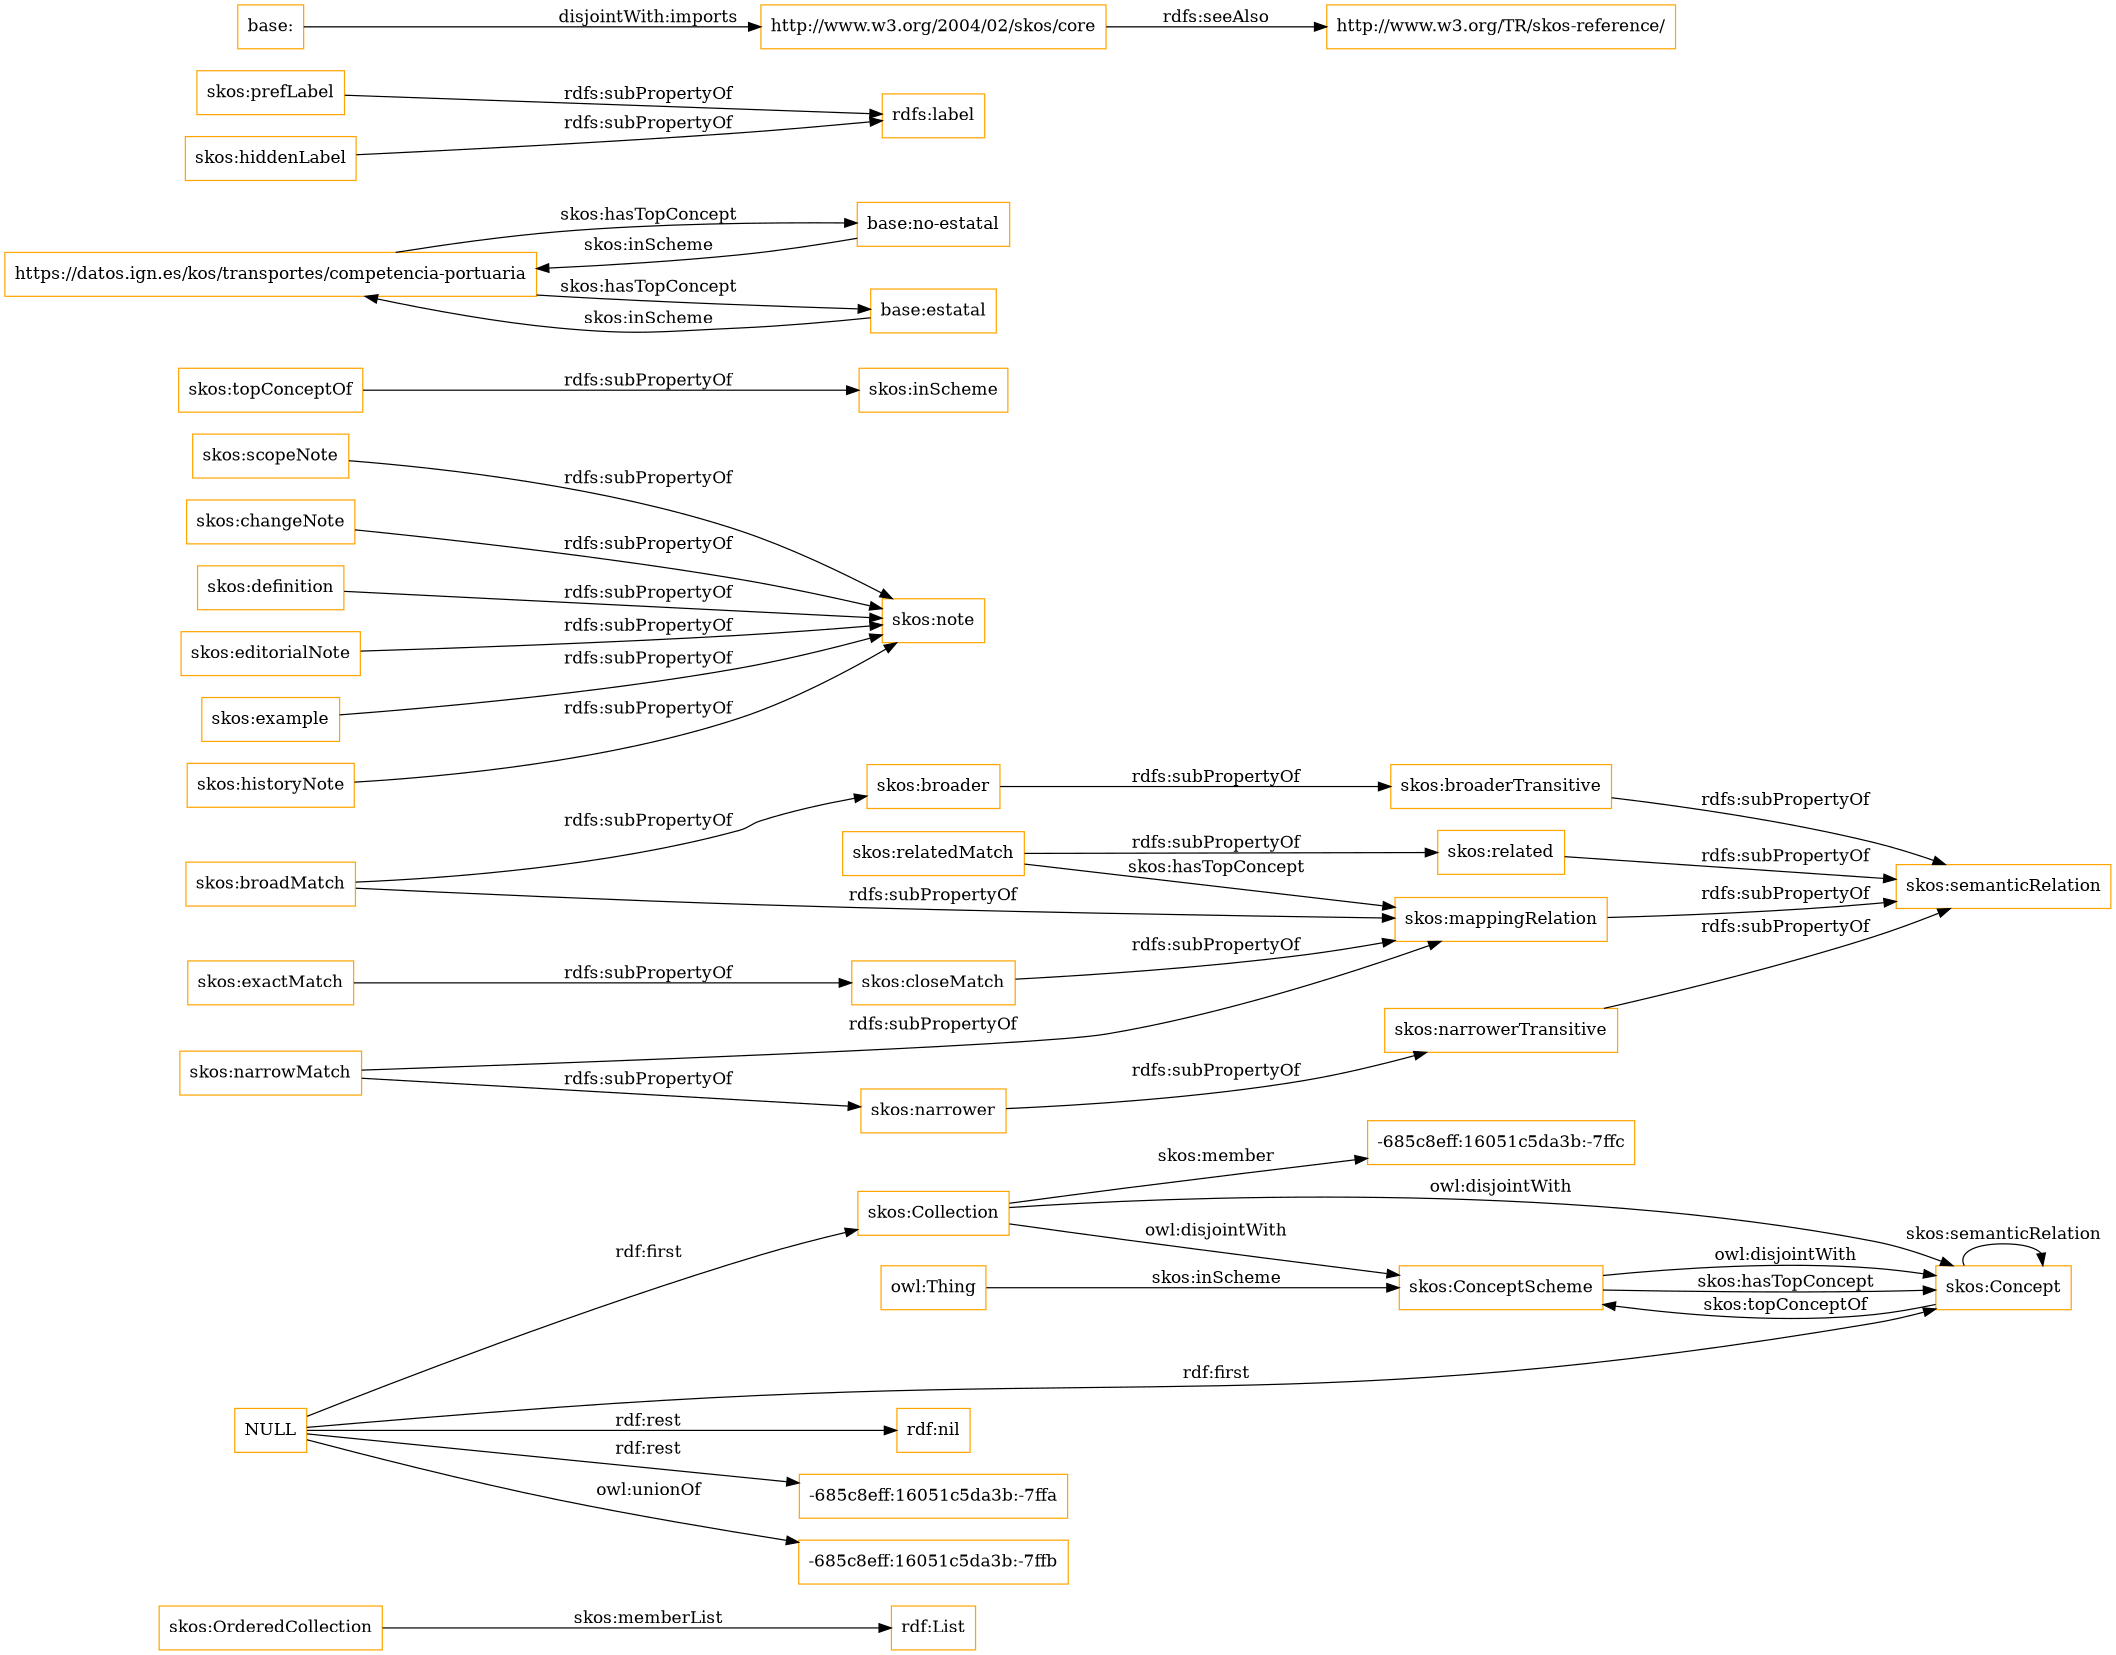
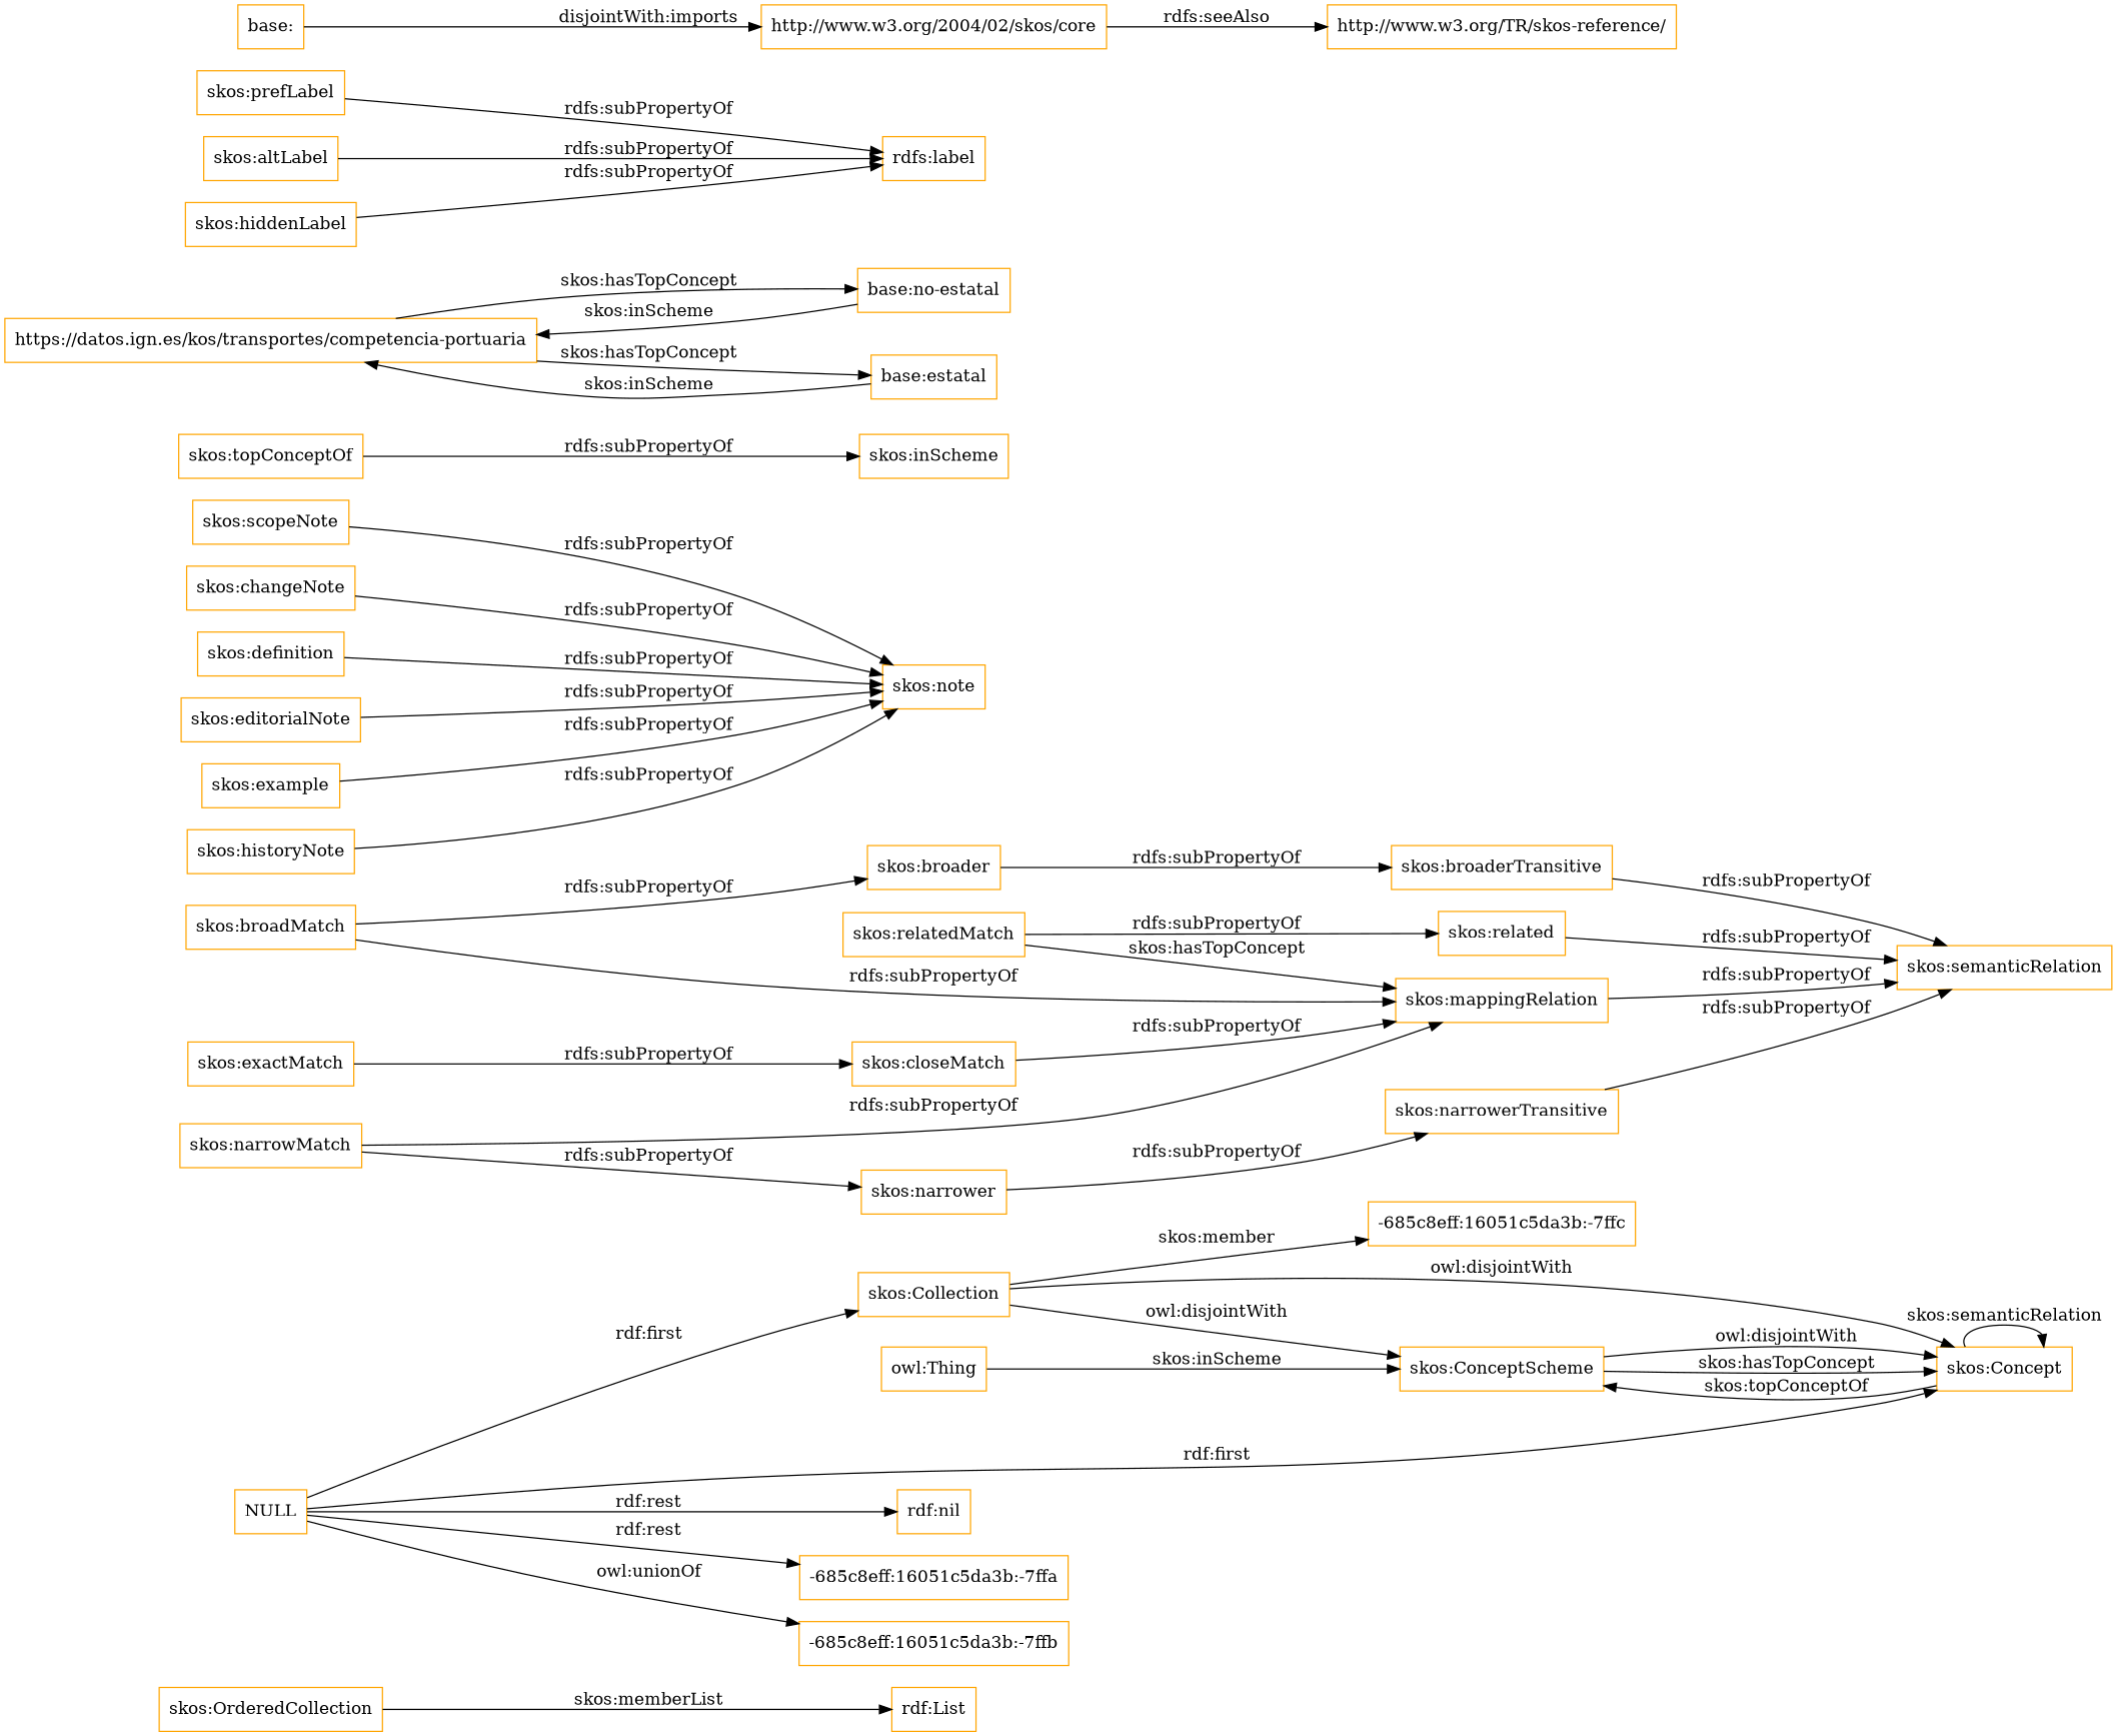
  digraph {
    rankdir=LR
    node [color=orange shape=rectangle]
    "skos:OrderedCollection"
    "rdf:List"
    "skos:Collection"
    "-685c8eff:16051c5da3b:-7ffc"
    "skos:ConceptScheme"
    "skos:Concept"
    "skos:narrowerTransitive"
    "skos:semanticRelation"
    "skos:scopeNote"
    "skos:note"
    "skos:closeMatch"
    "skos:mappingRelation"
    "skos:relatedMatch"
    "skos:related"
    "skos:broadMatch"
    "skos:broader"
    "skos:broaderTransitive"
    "skos:topConceptOf"
    "skos:inScheme"
    "skos:changeNote"
    "https://datos.ign.es/kos/transportes/competencia-portuaria"
    "base:no-estatal"
    "base:estatal"
    "skos:definition"
    "skos:editorialNote"
    "skos:example"
    "skos:historyNote"
    "skos:exactMatch"
    "skos:prefLabel"
    "rdfs:label"
+   "skos:altLabel"
    "skos:hiddenLabel"
    "http://www.w3.org/2004/02/skos/core"
    "http://www.w3.org/TR/skos-reference/"
    "skos:narrowMatch"
    "skos:narrower"
    "base:"
    NULL
    "rdf:nil"
    "-685c8eff:16051c5da3b:-7ffa"
    "-685c8eff:16051c5da3b:-7ffb"
    "owl:Thing"
    "skos:OrderedCollection" -> "rdf:List" [label="skos:memberList"]
    "skos:Collection" -> "-685c8eff:16051c5da3b:-7ffc" [label="skos:member"]
    "skos:Collection" -> "skos:ConceptScheme" [label="owl:disjointWith"]
    "skos:Collection" -> "skos:Concept" [label="owl:disjointWith"]
    "skos:ConceptScheme" -> "skos:Concept" [label="owl:disjointWith"]
    "skos:ConceptScheme" -> "skos:Concept" [label="skos:hasTopConcept"]
    "skos:Concept" -> "skos:ConceptScheme" [label="skos:topConceptOf"]
    "skos:Concept" -> "skos:Concept" [label="skos:semanticRelation"]
    "skos:narrowerTransitive" -> "skos:semanticRelation" [label="rdfs:subPropertyOf"]
    "skos:scopeNote" -> "skos:note" [label="rdfs:subPropertyOf"]
    "skos:closeMatch" -> "skos:mappingRelation" [label="rdfs:subPropertyOf"]
    "skos:mappingRelation" -> "skos:semanticRelation" [label="rdfs:subPropertyOf"]
    "skos:relatedMatch" -> "skos:mappingRelation" [label="skos:hasTopConcept"]
    "skos:relatedMatch" -> "skos:related" [label="rdfs:subPropertyOf"]
    "skos:related" -> "skos:semanticRelation" [label="rdfs:subPropertyOf"]
    "skos:broadMatch" -> "skos:mappingRelation" [label="rdfs:subPropertyOf"]
    "skos:broadMatch" -> "skos:broader" [label="rdfs:subPropertyOf"]
    "skos:broader" -> "skos:broaderTransitive" [label="rdfs:subPropertyOf"]
    "skos:broaderTransitive" -> "skos:semanticRelation" [label="rdfs:subPropertyOf"]
    "skos:topConceptOf" -> "skos:inScheme" [label="rdfs:subPropertyOf"]
    "skos:changeNote" -> "skos:note" [label="rdfs:subPropertyOf"]
    "https://datos.ign.es/kos/transportes/competencia-portuaria" -> "base:no-estatal" [label="skos:hasTopConcept"]
    "https://datos.ign.es/kos/transportes/competencia-portuaria" -> "base:estatal" [label="skos:hasTopConcept"]
    "base:no-estatal" -> "https://datos.ign.es/kos/transportes/competencia-portuaria" [label="skos:inScheme"]
    "base:estatal" -> "https://datos.ign.es/kos/transportes/competencia-portuaria" [label="skos:inScheme"]
    "skos:definition" -> "skos:note" [label="rdfs:subPropertyOf"]
    "skos:editorialNote" -> "skos:note" [label="rdfs:subPropertyOf"]
    "skos:example" -> "skos:note" [label="rdfs:subPropertyOf"]
    "skos:historyNote" -> "skos:note" [label="rdfs:subPropertyOf"]
    "skos:exactMatch" -> "skos:closeMatch" [label="rdfs:subPropertyOf"]
    "skos:prefLabel" -> "rdfs:label" [label="rdfs:subPropertyOf"]
+   "skos:altLabel" -> "rdfs:label" [label="rdfs:subPropertyOf"]
    "skos:hiddenLabel" -> "rdfs:label" [label="rdfs:subPropertyOf"]
    "http://www.w3.org/2004/02/skos/core" -> "http://www.w3.org/TR/skos-reference/" [label="rdfs:seeAlso"]
    "skos:narrowMatch" -> "skos:mappingRelation" [label="rdfs:subPropertyOf"]
    "skos:narrowMatch" -> "skos:narrower" [label="rdfs:subPropertyOf"]
    "skos:narrower" -> "skos:narrowerTransitive" [label="rdfs:subPropertyOf"]
    "base:" -> "http://www.w3.org/2004/02/skos/core" [label="disjointWith:imports"]
    NULL -> "skos:Collection" [label="rdf:first"]
    NULL -> "skos:Concept" [label="rdf:first"]
    NULL -> "rdf:nil" [label="rdf:rest"]
    NULL -> "-685c8eff:16051c5da3b:-7ffa" [label="rdf:rest"]
    NULL -> "-685c8eff:16051c5da3b:-7ffb" [label="owl:unionOf"]
    "owl:Thing" -> "skos:ConceptScheme" [label="skos:inScheme"]
  }
